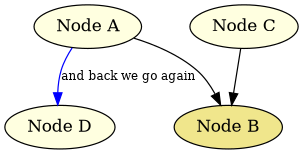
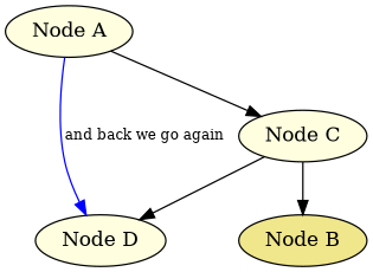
  digraph {
    node [fillcolor=lightyellow style=filled]
    "Node A" [height=0.5 width=1.0652]
    "Node B" [fillcolor=khaki height=0.5 width=1.0652]
    "Node D" [height=0.5 width=1.0652]
    "Node C" [height=0.5 width=1.0652]
-   "Node A" -> "Node B"
+   "Node A" -> "Node C"
    "Node A" -> "Node D" [color=blue fontsize=10.0 label="and back we go again" labelfontcolor="#009933"]
    "Node C" -> "Node B"
+   "Node C" -> "Node D"
  }
